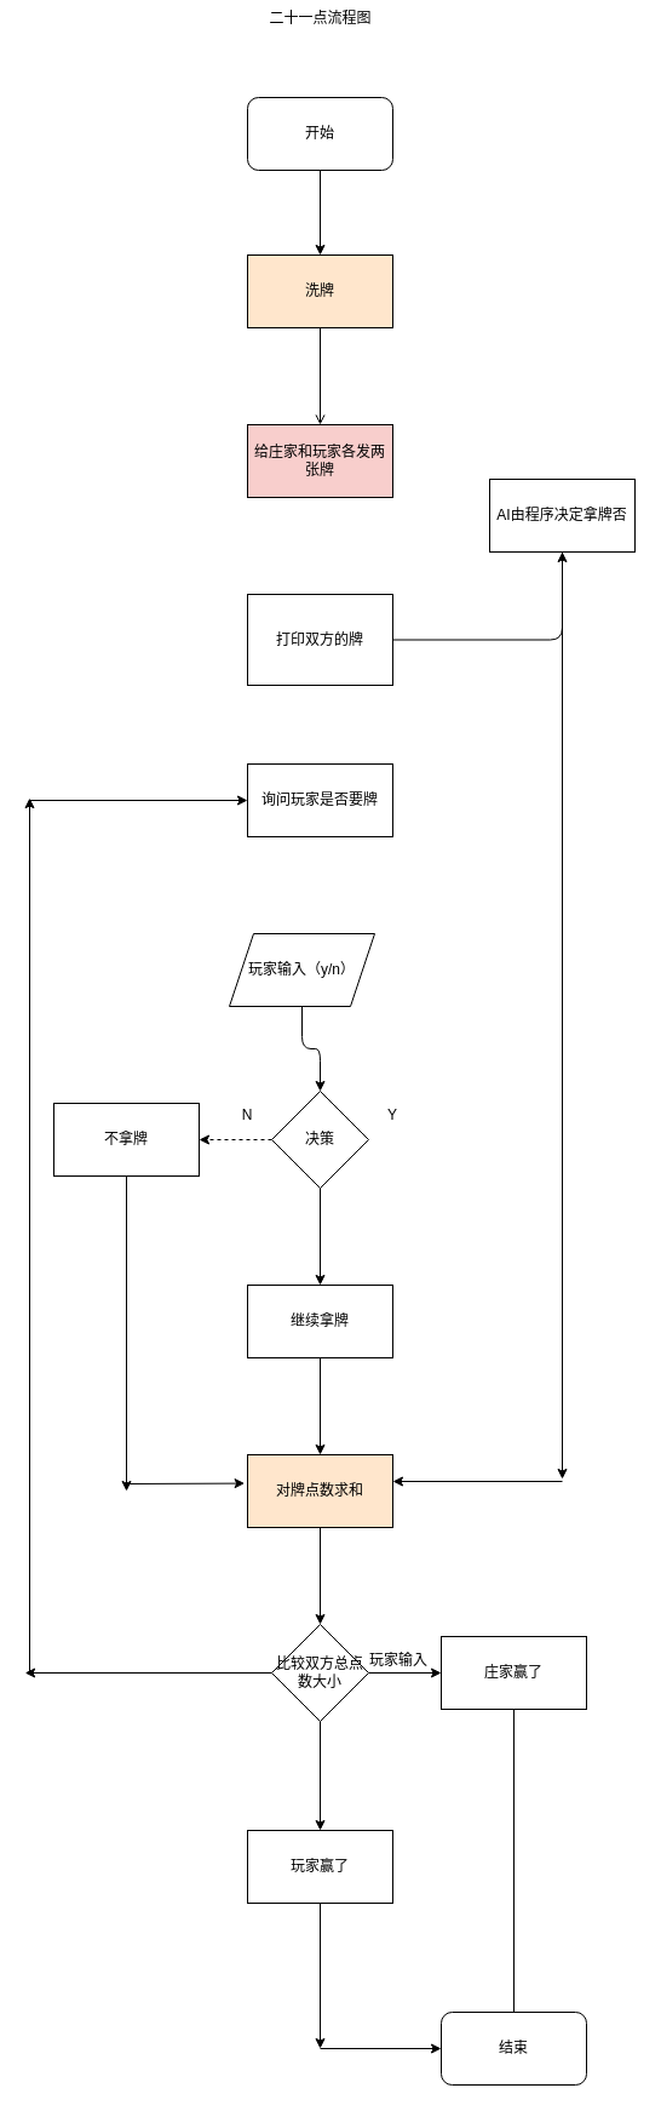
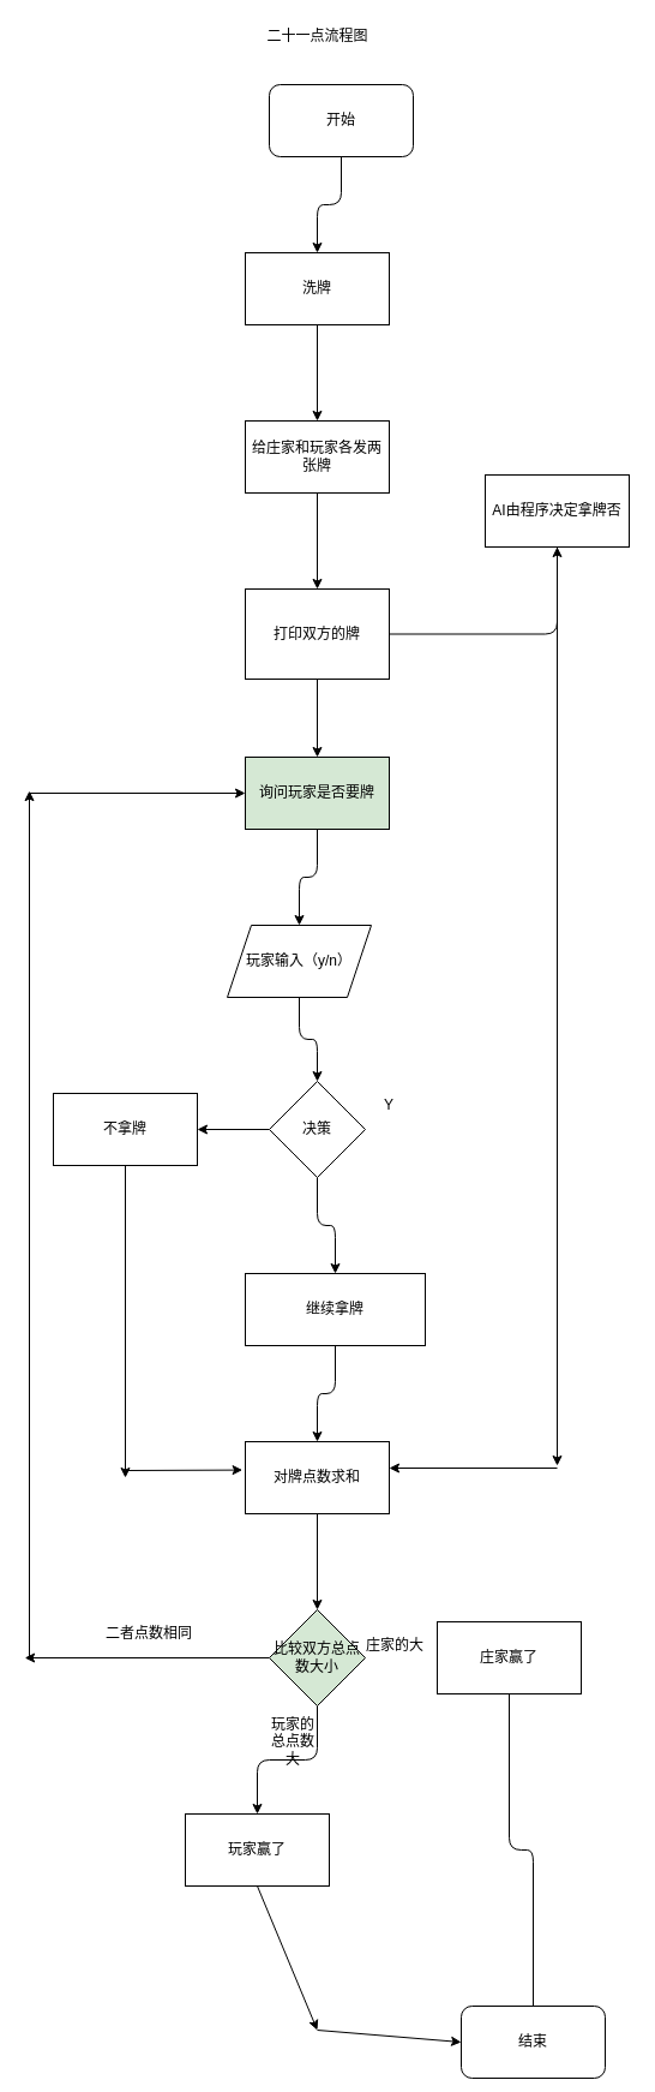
  <mxCell id="0" />
  <mxCell id="1" parent="0" />
  <mxCell id="2" value="" style="edgeStyle=orthogonalEdgeStyle;orthogonalLoop=1;jettySize=auto;html=1;" parent="1" source="3" target="5" edge="1"><mxGeometry relative="1" as="geometry" /></mxCell>
- <mxCell id="3" value="开始" style="rounded=1;whiteSpace=wrap;html=1;" parent="1" vertex="1"><mxGeometry x="204" y="80" width="120" height="60" as="geometry" /></mxCell>
- <mxCell id="4" value="" style="edgeStyle=orthogonalEdgeStyle;orthogonalLoop=1;jettySize=auto;html=1;endArrow=open;" parent="1" source="5" target="7" edge="1"><mxGeometry relative="1" as="geometry" /></mxCell>
- <mxCell id="5" value="洗牌" style="whiteSpace=wrap;html=1;fillColor=#ffe6cc;" parent="1" vertex="1"><mxGeometry x="204" y="210" width="120" height="60" as="geometry" /></mxCell>
- <mxCell id="7" value="给庄家和玩家各发两张牌" style="whiteSpace=wrap;html=1;fillColor=#f8cecc;" parent="1" vertex="1"><mxGeometry x="204" y="350" width="120" height="60" as="geometry" /></mxCell>
+ <mxCell id="3" value="开始" style="rounded=1;whiteSpace=wrap;html=1;" parent="1" vertex="1"><mxGeometry x="224" y="70" width="120" height="60" as="geometry" /></mxCell>
+ <mxCell id="4" value="" style="edgeStyle=orthogonalEdgeStyle;orthogonalLoop=1;jettySize=auto;html=1;" parent="1" source="5" target="7" edge="1"><mxGeometry relative="1" as="geometry" /></mxCell>
+ <mxCell id="5" value="洗牌" style="whiteSpace=wrap;html=1;" parent="1" vertex="1"><mxGeometry x="204" y="210" width="120" height="60" as="geometry" /></mxCell>
+ <mxCell id="6" value="" style="edgeStyle=orthogonalEdgeStyle;orthogonalLoop=1;jettySize=auto;html=1;" parent="1" source="7" target="10" edge="1"><mxGeometry relative="1" as="geometry" /></mxCell>
+ <mxCell id="7" value="给庄家和玩家各发两张牌" style="whiteSpace=wrap;html=1;" parent="1" vertex="1"><mxGeometry x="204" y="350" width="120" height="60" as="geometry" /></mxCell>
+ <mxCell id="8" value="" style="edgeStyle=orthogonalEdgeStyle;orthogonalLoop=1;jettySize=auto;html=1;" parent="1" source="10" target="12" edge="1"><mxGeometry relative="1" as="geometry" /></mxCell>
  <mxCell id="9" value="" style="edgeStyle=orthogonalEdgeStyle;orthogonalLoop=1;jettySize=auto;html=1;" parent="1" source="10" target="26" edge="1"><mxGeometry relative="1" as="geometry" /></mxCell>
  <mxCell id="10" value="打印双方的牌" style="whiteSpace=wrap;html=1;" parent="1" vertex="1"><mxGeometry x="204" y="490" width="120" height="75" as="geometry" /></mxCell>
- <mxCell id="12" value="询问玩家是否要牌" style="whiteSpace=wrap;html=1;" parent="1" vertex="1"><mxGeometry x="204" y="630" width="120" height="60" as="geometry" /></mxCell>
+ <mxCell id="11" value="" style="edgeStyle=orthogonalEdgeStyle;orthogonalLoop=1;jettySize=auto;html=1;" parent="1" source="12" target="14" edge="1"><mxGeometry relative="1" as="geometry" /></mxCell>
+ <mxCell id="12" value="询问玩家是否要牌" style="whiteSpace=wrap;html=1;fillColor=#d5e8d4;" parent="1" vertex="1"><mxGeometry x="204" y="630" width="120" height="60" as="geometry" /></mxCell>
  <mxCell id="13" value="" style="edgeStyle=orthogonalEdgeStyle;orthogonalLoop=1;jettySize=auto;html=1;" parent="1" source="14" target="17" edge="1"><mxGeometry relative="1" as="geometry" /></mxCell>
  <mxCell id="14" value="玩家输入（y/n）" style="shape=parallelogram;perimeter=parallelogramPerimeter;whiteSpace=wrap;html=1;fixedSize=1;" parent="1" vertex="1"><mxGeometry x="189" y="770" width="120" height="60" as="geometry" /></mxCell>
  <mxCell id="15" value="" style="edgeStyle=orthogonalEdgeStyle;orthogonalLoop=1;jettySize=auto;html=1;" parent="1" source="17" target="19" edge="1"><mxGeometry relative="1" as="geometry" /></mxCell>
- <mxCell id="16" value="" style="edgeStyle=orthogonalEdgeStyle;orthogonalLoop=1;jettySize=auto;html=1;dashed=1;" parent="1" source="17" target="21" edge="1"><mxGeometry relative="1" as="geometry" /></mxCell>
+ <mxCell id="16" value="" style="edgeStyle=orthogonalEdgeStyle;orthogonalLoop=1;jettySize=auto;html=1;" parent="1" source="17" target="21" edge="1"><mxGeometry relative="1" as="geometry" /></mxCell>
  <mxCell id="17" value="决策" style="rhombus;whiteSpace=wrap;html=1;" parent="1" vertex="1"><mxGeometry x="224" y="900" width="80" height="80" as="geometry" /></mxCell>
  <mxCell id="18" value="" style="edgeStyle=orthogonalEdgeStyle;orthogonalLoop=1;jettySize=auto;html=1;" parent="1" source="19" target="23" edge="1"><mxGeometry relative="1" as="geometry" /></mxCell>
- <mxCell id="19" value="继续拿牌" style="whiteSpace=wrap;html=1;" parent="1" vertex="1"><mxGeometry x="204" y="1060" width="120" height="60" as="geometry" /></mxCell>
+ <mxCell id="19" value="继续拿牌" style="whiteSpace=wrap;html=1;" parent="1" vertex="1"><mxGeometry x="204" y="1060" width="150" height="60" as="geometry" /></mxCell>
  <mxCell id="20" value="Y" style="text;html=1;strokeColor=none;fillColor=none;align=center;verticalAlign=middle;whiteSpace=wrap;" parent="1" vertex="1"><mxGeometry x="304" y="910" width="40" height="20" as="geometry" /></mxCell>
  <mxCell id="21" value="不拿牌" style="whiteSpace=wrap;html=1;" parent="1" vertex="1"><mxGeometry x="44" y="910" width="120" height="60" as="geometry" /></mxCell>
- <mxCell id="22" value="N" style="text;html=1;strokeColor=none;fillColor=none;align=center;verticalAlign=middle;whiteSpace=wrap;" parent="1" vertex="1"><mxGeometry x="184" y="910" width="40" height="20" as="geometry" /></mxCell>
- <mxCell id="23" value="对牌点数求和" style="whiteSpace=wrap;html=1;fillColor=#ffe6cc;" parent="1" vertex="1"><mxGeometry x="204" y="1200" width="120" height="60" as="geometry" /></mxCell>
+ <mxCell id="23" value="对牌点数求和" style="whiteSpace=wrap;html=1;" parent="1" vertex="1"><mxGeometry x="204" y="1200" width="120" height="60" as="geometry" /></mxCell>
  <mxCell id="24" value="" style="endArrow=classic;html=1;entryX=-0.02;entryY=0.393;entryDx=0;entryDy=0;entryPerimeter=0;" parent="1" target="23" edge="1"><mxGeometry width="50" height="50" relative="1" as="geometry"><mxPoint x="104" y="1224" as="sourcePoint" /><mxPoint x="254" y="1210" as="targetPoint" /></mxGeometry></mxCell>
  <mxCell id="25" value="" style="endArrow=classic;html=1;exitX=0.5;exitY=1;exitDx=0;exitDy=0;" parent="1" source="21" edge="1"><mxGeometry width="50" height="50" relative="1" as="geometry"><mxPoint x="194" y="1300" as="sourcePoint" /><mxPoint x="104" y="1230" as="targetPoint" /></mxGeometry></mxCell>
  <mxCell id="26" value="AI由程序决定拿牌否" style="whiteSpace=wrap;html=1;" parent="1" vertex="1"><mxGeometry x="404" y="395" width="120" height="60" as="geometry" /></mxCell>
  <mxCell id="27" value="" style="endArrow=classic;html=1;exitX=0.5;exitY=1;exitDx=0;exitDy=0;" parent="1" source="26" edge="1"><mxGeometry width="50" height="50" relative="1" as="geometry"><mxPoint x="474" y="770" as="sourcePoint" /><mxPoint x="464" y="1220" as="targetPoint" /></mxGeometry></mxCell>
  <mxCell id="28" value="" style="endArrow=classic;html=1;entryX=1;entryY=0.25;entryDx=0;entryDy=0;" parent="1" edge="1"><mxGeometry width="50" height="50" relative="1" as="geometry"><mxPoint x="464" y="1222" as="sourcePoint" /><mxPoint x="324" y="1222" as="targetPoint" /></mxGeometry></mxCell>
  <mxCell id="29" value="" style="edgeStyle=orthogonalEdgeStyle;orthogonalLoop=1;jettySize=auto;html=1;" parent="1" source="31" target="33" edge="1"><mxGeometry relative="1" as="geometry" /></mxCell>
- <mxCell id="30" value="" style="edgeStyle=orthogonalEdgeStyle;orthogonalLoop=1;jettySize=auto;html=1;" parent="1" source="31" target="35" edge="1"><mxGeometry relative="1" as="geometry" /></mxCell>
- <mxCell id="31" value="&lt;span&gt;比较双方总点数大小&lt;/span&gt;" style="rhombus;whiteSpace=wrap;html=1;" parent="1" vertex="1"><mxGeometry x="224" y="1340" width="80" height="80" as="geometry" /></mxCell>
+ <mxCell id="31" value="&lt;span&gt;比较双方总点数大小&lt;/span&gt;" style="rhombus;whiteSpace=wrap;html=1;fillColor=#d5e8d4;" parent="1" vertex="1"><mxGeometry x="224" y="1340" width="80" height="80" as="geometry" /></mxCell>
  <mxCell id="32" value="" style="edgeStyle=orthogonalEdgeStyle;orthogonalLoop=1;jettySize=auto;html=1;" parent="1" source="23" target="31" edge="1"><mxGeometry relative="1" as="geometry"><mxPoint x="264" y="1260" as="sourcePoint" /><mxPoint x="264" y="1400" as="targetPoint" /></mxGeometry></mxCell>
- <mxCell id="33" value="玩家赢了" style="whiteSpace=wrap;html=1;" parent="1" vertex="1"><mxGeometry x="204" y="1510" width="120" height="60" as="geometry" /></mxCell>
+ <mxCell id="33" value="玩家赢了" style="whiteSpace=wrap;html=1;" parent="1" vertex="1"><mxGeometry x="154" y="1510" width="120" height="60" as="geometry" /></mxCell>
  <mxCell id="34" value="" style="edgeStyle=orthogonalEdgeStyle;orthogonalLoop=1;jettySize=auto;html=1;entryX=0.5;entryY=0;entryDx=0;entryDy=0;endArrow=none;" parent="1" source="35" target="36" edge="1"><mxGeometry relative="1" as="geometry"><mxPoint x="424" y="1480" as="targetPoint" /></mxGeometry></mxCell>
  <mxCell id="35" value="庄家赢了" style="whiteSpace=wrap;html=1;" parent="1" vertex="1"><mxGeometry x="364" y="1350" width="120" height="60" as="geometry" /></mxCell>
- <mxCell id="36" value="结束" style="rounded=1;whiteSpace=wrap;html=1;" parent="1" vertex="1"><mxGeometry x="364" y="1660" width="120" height="60" as="geometry" /></mxCell>
+ <mxCell id="36" value="结束" style="rounded=1;whiteSpace=wrap;html=1;" parent="1" vertex="1"><mxGeometry x="384" y="1670" width="120" height="60" as="geometry" /></mxCell>
  <mxCell id="37" value="" style="endArrow=classic;html=1;exitX=0.5;exitY=1;exitDx=0;exitDy=0;" parent="1" source="33" edge="1"><mxGeometry width="50" height="50" relative="1" as="geometry"><mxPoint x="324" y="1500" as="sourcePoint" /><mxPoint x="264" y="1690" as="targetPoint" /></mxGeometry></mxCell>
  <mxCell id="38" value="" style="endArrow=classic;html=1;entryX=0;entryY=0.5;entryDx=0;entryDy=0;" parent="1" target="36" edge="1"><mxGeometry width="50" height="50" relative="1" as="geometry"><mxPoint x="264" y="1690" as="sourcePoint" /><mxPoint x="374" y="1450" as="targetPoint" /></mxGeometry></mxCell>
  <mxCell id="39" value="" style="endArrow=classic;html=1;exitX=0;exitY=0.5;exitDx=0;exitDy=0;" parent="1" source="31" edge="1"><mxGeometry width="50" height="50" relative="1" as="geometry"><mxPoint x="214" y="1390" as="sourcePoint" /><mxPoint x="20.16" y="1380" as="targetPoint" /></mxGeometry></mxCell>
  <mxCell id="40" value="" style="endArrow=classic;html=1;" parent="1" edge="1"><mxGeometry width="50" height="50" relative="1" as="geometry"><mxPoint x="24" y="1380" as="sourcePoint" /><mxPoint x="24" y="658.08" as="targetPoint" /></mxGeometry></mxCell>
  <mxCell id="41" value="" style="endArrow=classic;html=1;entryX=0;entryY=0.5;entryDx=0;entryDy=0;" parent="1" target="12" edge="1"><mxGeometry width="50" height="50" relative="1" as="geometry"><mxPoint x="24" y="660" as="sourcePoint" /><mxPoint x="94" y="790" as="targetPoint" /></mxGeometry></mxCell>
- <mxCell id="42" value="二十一点流程图" style="text;html=1;resizable=0;autosize=1;align=center;verticalAlign=middle;points=[];fillColor=none;strokeColor=none;rounded=0;" vertex="1" parent="1"><mxGeometry x="214" y="5" width="100" height="20" as="geometry" /></mxCell>
- <mxCell id="44" value="玩家输入" style="text;html=1;strokeColor=none;fillColor=none;align=center;verticalAlign=middle;whiteSpace=wrap;rounded=0;" vertex="1" parent="1"><mxGeometry x="304" y="1360" width="50" height="20" as="geometry" /></mxCell>
+ <mxCell id="42" value="二十一点流程图" style="text;html=1;resizable=0;autosize=1;align=center;verticalAlign=middle;points=[];fillColor=none;strokeColor=none;rounded=0;" vertex="1" parent="1"><mxGeometry x="214" width="100" height="20" as="geometry" y="20" /></mxCell>
+ <mxCell id="43" value="玩家的总点数大" style="text;html=1;strokeColor=none;fillColor=none;align=center;verticalAlign=middle;whiteSpace=wrap;rounded=0;" vertex="1" parent="1"><mxGeometry x="224" y="1440" width="40" height="20" as="geometry" /></mxCell>
+ <mxCell id="44" value="庄家的大" style="text;html=1;strokeColor=none;fillColor=none;align=center;verticalAlign=middle;whiteSpace=wrap;rounded=0;" vertex="1" parent="1"><mxGeometry x="304" y="1360" width="50" height="20" as="geometry" /></mxCell>
+ <mxCell id="45" value="二者点数相同" style="text;html=1;strokeColor=none;fillColor=none;align=center;verticalAlign=middle;whiteSpace=wrap;rounded=0;" vertex="1" parent="1"><mxGeometry x="84" y="1350" width="80" height="20" as="geometry" /></mxCell>
